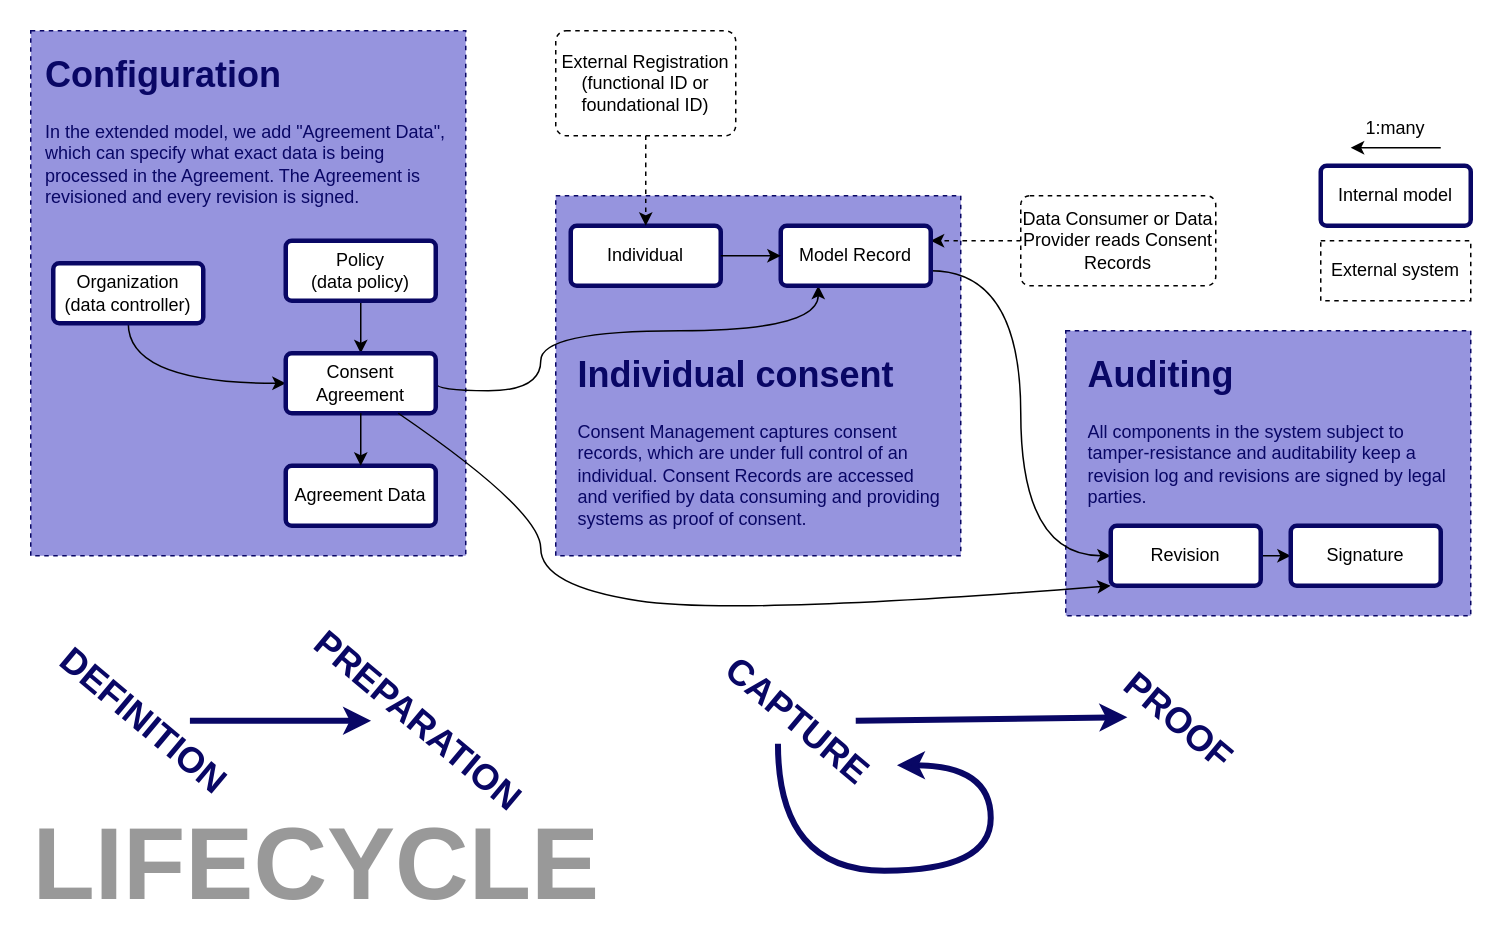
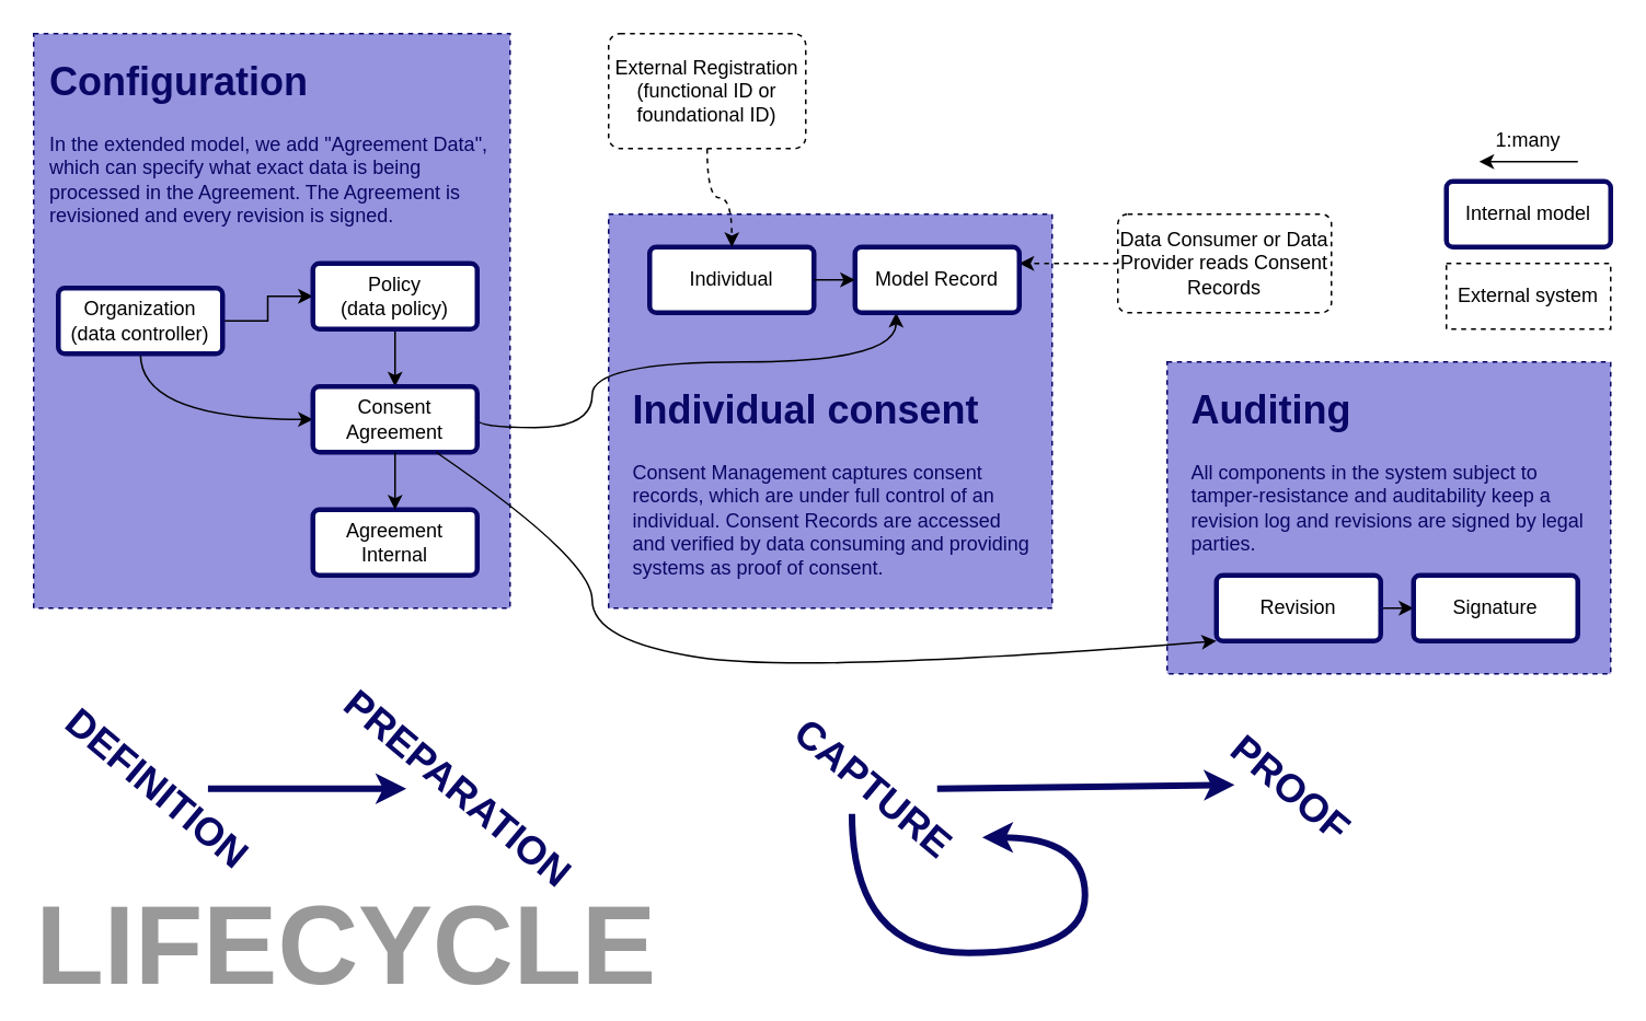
  <mxCell id="0" />
  <mxCell id="1" parent="0" />
  <mxCell id="2" value="" style="rounded=0;whiteSpace=wrap;html=1;dashed=1;strokeColor=#090765;strokeWidth=1;fillColor=#9694DE;" parent="1" vertex="1"><mxGeometry x="710" y="220" width="270" height="190" as="geometry" /></mxCell>
  <mxCell id="3" value="" style="rounded=0;whiteSpace=wrap;html=1;dashed=1;strokeColor=#090765;strokeWidth=1;fillColor=#9694DE;" parent="1" vertex="1"><mxGeometry x="370" y="130" width="270" height="240" as="geometry" /></mxCell>
  <mxCell id="4" value="" style="rounded=0;whiteSpace=wrap;html=1;dashed=1;strokeColor=#090765;strokeWidth=1;fillColor=#9694de;" parent="1" vertex="1"><mxGeometry x="20" y="20" width="290" height="350" as="geometry" /></mxCell>
+ <mxCell id="5" style="edgeStyle=orthogonalEdgeStyle;rounded=0;orthogonalLoop=1;jettySize=auto;html=1;entryX=0;entryY=0.5;entryDx=0;entryDy=0;" parent="1" source="7" target="9" edge="1"><mxGeometry relative="1" as="geometry" /></mxCell>
  <mxCell id="6" style="edgeStyle=orthogonalEdgeStyle;curved=1;rounded=0;orthogonalLoop=1;jettySize=auto;html=1;exitX=0.5;exitY=1;exitDx=0;exitDy=0;entryX=0;entryY=0.5;entryDx=0;entryDy=0;" parent="1" source="7" target="11" edge="1"><mxGeometry relative="1" as="geometry"><mxPoint x="110" y="250" as="targetPoint" /></mxGeometry></mxCell>
  <mxCell id="7" value="Organization&lt;br&gt;(data controller)" style="rounded=1;arcSize=10;whiteSpace=wrap;html=1;align=center;strokeWidth=3;strokeColor=#090765;" parent="1" vertex="1"><mxGeometry x="35" y="175" width="100" height="40" as="geometry" /></mxCell>
  <mxCell id="8" style="edgeStyle=orthogonalEdgeStyle;rounded=0;orthogonalLoop=1;jettySize=auto;html=1;entryX=0.5;entryY=0;entryDx=0;entryDy=0;curved=1;" parent="1" source="9" target="11" edge="1"><mxGeometry relative="1" as="geometry" /></mxCell>
  <mxCell id="9" value="Policy&lt;br&gt;(data policy)" style="rounded=1;arcSize=10;whiteSpace=wrap;html=1;align=center;strokeWidth=3;strokeColor=#090765;" parent="1" vertex="1"><mxGeometry x="190" y="160" width="100" height="40" as="geometry" /></mxCell>
  <mxCell id="10" style="edgeStyle=orthogonalEdgeStyle;curved=1;rounded=0;orthogonalLoop=1;jettySize=auto;html=1;exitX=1;exitY=0.5;exitDx=0;exitDy=0;entryX=0.25;entryY=1;entryDx=0;entryDy=0;" parent="1" source="11" target="16" edge="1"><mxGeometry relative="1" as="geometry"><Array as="points"><mxPoint x="360" y="260" /><mxPoint x="360" y="220" /><mxPoint x="545" y="220" /></Array></mxGeometry></mxCell>
  <mxCell id="11" value="Consent Agreement" style="rounded=1;arcSize=10;whiteSpace=wrap;html=1;align=center;strokeWidth=3;strokeColor=#090765;" parent="1" vertex="1"><mxGeometry x="190" y="235" width="100" height="40" as="geometry" /></mxCell>
  <mxCell id="12" style="edgeStyle=orthogonalEdgeStyle;curved=1;rounded=0;orthogonalLoop=1;jettySize=auto;html=1;entryX=1;entryY=0.25;entryDx=0;entryDy=0;dashed=1;" parent="1" source="13" target="16" edge="1"><mxGeometry relative="1" as="geometry" /></mxCell>
  <mxCell id="13" value="Data Consumer or Data Provider reads Consent Records" style="rounded=1;arcSize=10;whiteSpace=wrap;html=1;align=center;dashed=1;" parent="1" vertex="1"><mxGeometry x="680" y="130" width="130" height="60" as="geometry" /></mxCell>
- <mxCell id="14" value="Individual" style="rounded=1;arcSize=10;whiteSpace=wrap;html=1;align=center;strokeWidth=3;strokeColor=#090765;" parent="1" vertex="1"><mxGeometry x="380" y="150" width="100" height="40" as="geometry" /></mxCell>
- <mxCell id="15" style="edgeStyle=orthogonalEdgeStyle;rounded=0;orthogonalLoop=1;jettySize=auto;html=1;exitX=1;exitY=0.75;exitDx=0;exitDy=0;entryX=0;entryY=0.5;entryDx=0;entryDy=0;curved=1;" parent="1" source="16" target="27" edge="1"><mxGeometry relative="1" as="geometry" /></mxCell>
+ <mxCell id="14" value="Individual" style="rounded=1;arcSize=10;whiteSpace=wrap;html=1;align=center;strokeWidth=3;strokeColor=#090765;" parent="1" vertex="1"><mxGeometry x="395" y="150" width="100" height="40" as="geometry" /></mxCell>
  <mxCell id="16" value="Model Record" style="rounded=1;arcSize=10;whiteSpace=wrap;html=1;align=center;strokeWidth=3;strokeColor=#090765;" parent="1" vertex="1"><mxGeometry x="520" y="150" width="100" height="40" as="geometry" /></mxCell>
  <mxCell id="17" style="edgeStyle=orthogonalEdgeStyle;curved=1;rounded=0;orthogonalLoop=1;jettySize=auto;html=1;exitX=0.5;exitY=1;exitDx=0;exitDy=0;entryX=0.5;entryY=0;entryDx=0;entryDy=0;dashed=1;" parent="1" source="18" target="14" edge="1"><mxGeometry relative="1" as="geometry" /></mxCell>
  <mxCell id="18" value="External Registration&lt;br&gt;(functional ID or foundational ID)" style="rounded=1;arcSize=10;whiteSpace=wrap;html=1;align=center;dashed=1;" parent="1" vertex="1"><mxGeometry x="370" y="20" width="120" height="70" as="geometry" /></mxCell>
  <mxCell id="19" value="&lt;div&gt;External system&lt;/div&gt;" style="arcSize=10;whiteSpace=wrap;html=1;align=center;dashed=1;strokeColor=#000000;strokeWidth=1;rounded=0;" parent="1" vertex="1"><mxGeometry x="880" y="160" width="100" height="40" as="geometry" /></mxCell>
  <mxCell id="20" value="Internal model" style="rounded=1;arcSize=10;whiteSpace=wrap;html=1;align=center;strokeWidth=3;strokeColor=#090765;" parent="1" vertex="1"><mxGeometry x="880" y="110" width="100" height="40" as="geometry" /></mxCell>
  <mxCell id="21" value="&lt;h1&gt;Configuration&lt;/h1&gt;&lt;p&gt;In the extended model, we add &quot;Agreement Data&quot;, which can specify what exact data is being processed in the Agreement. The Agreement is revisioned and every revision is signed.&lt;br&gt;&lt;/p&gt;" style="text;html=1;strokeColor=none;fillColor=none;spacing=5;spacingTop=-20;whiteSpace=wrap;overflow=hidden;rounded=0;dashed=1;fontColor=#090765;" parent="1" vertex="1"><mxGeometry x="25" y="30" width="280" height="120" as="geometry" /></mxCell>
  <mxCell id="22" value="&lt;h1&gt;Individual consent&lt;br&gt;&lt;/h1&gt;&lt;p&gt;Consent Management captures consent records, which are under full control of an individual. Consent Records are accessed and verified by data consuming and providing systems as proof of consent.&lt;br&gt;&lt;/p&gt;" style="text;html=1;strokeColor=none;fillColor=none;spacing=5;spacingTop=-20;whiteSpace=wrap;overflow=hidden;rounded=0;dashed=1;fontColor=#090765;" parent="1" vertex="1"><mxGeometry x="380" y="230" width="250" height="130" as="geometry" /></mxCell>
  <mxCell id="23" value="" style="endArrow=classic;html=1;rounded=0;curved=1;" parent="1" edge="1"><mxGeometry width="50" height="50" relative="1" as="geometry"><mxPoint x="960" y="98" as="sourcePoint" /><mxPoint x="900" y="98" as="targetPoint" /></mxGeometry></mxCell>
  <mxCell id="24" value="1:many" style="text;html=1;strokeColor=none;fillColor=none;align=center;verticalAlign=middle;whiteSpace=wrap;rounded=0;dashed=1;" parent="1" vertex="1"><mxGeometry x="900" y="70" width="60" height="30" as="geometry" /></mxCell>
  <mxCell id="25" style="edgeStyle=orthogonalEdgeStyle;curved=1;rounded=0;orthogonalLoop=1;jettySize=auto;html=1;exitX=0.5;exitY=1;exitDx=0;exitDy=0;" parent="1" source="24" target="24" edge="1"><mxGeometry relative="1" as="geometry" /></mxCell>
  <mxCell id="26" style="edgeStyle=orthogonalEdgeStyle;rounded=0;orthogonalLoop=1;jettySize=auto;html=1;exitX=1;exitY=0.5;exitDx=0;exitDy=0;" parent="1" source="27" target="28" edge="1"><mxGeometry relative="1" as="geometry" /></mxCell>
  <mxCell id="27" value="Revision" style="rounded=1;arcSize=10;whiteSpace=wrap;html=1;align=center;strokeWidth=3;strokeColor=#090765;" parent="1" vertex="1"><mxGeometry x="740" y="350" width="100" height="40" as="geometry" /></mxCell>
  <mxCell id="28" value="Signature" style="rounded=1;arcSize=10;whiteSpace=wrap;html=1;align=center;strokeWidth=3;strokeColor=#090765;" parent="1" vertex="1"><mxGeometry x="860" y="350" width="100" height="40" as="geometry" /></mxCell>
- <mxCell id="29" value="Agreement Data" style="rounded=1;arcSize=10;whiteSpace=wrap;html=1;align=center;strokeWidth=3;strokeColor=#090765;" parent="1" vertex="1"><mxGeometry x="190" y="310" width="100" height="40" as="geometry" /></mxCell>
+ <mxCell id="29" value="Agreement Internal" style="rounded=1;arcSize=10;whiteSpace=wrap;html=1;align=center;strokeWidth=3;strokeColor=#090765;" parent="1" vertex="1"><mxGeometry x="190" y="310" width="100" height="40" as="geometry" /></mxCell>
  <mxCell id="30" value="" style="endArrow=classic;html=1;rounded=0;curved=1;exitX=0.5;exitY=1;exitDx=0;exitDy=0;entryX=0.5;entryY=0;entryDx=0;entryDy=0;" parent="1" source="11" target="29" edge="1"><mxGeometry width="50" height="50" relative="1" as="geometry"><mxPoint x="360" y="320" as="sourcePoint" /><mxPoint x="350" y="390" as="targetPoint" /></mxGeometry></mxCell>
  <mxCell id="31" value="" style="curved=1;endArrow=classic;html=1;rounded=0;exitX=0.75;exitY=1;exitDx=0;exitDy=0;entryX=0;entryY=1;entryDx=0;entryDy=0;" parent="1" source="11" target="27" edge="1"><mxGeometry width="50" height="50" relative="1" as="geometry"><mxPoint x="360" y="550" as="sourcePoint" /><mxPoint x="410" y="500" as="targetPoint" /><Array as="points"><mxPoint x="360" y="340" /><mxPoint x="360" y="390" /><mxPoint x="490" y="410" /></Array></mxGeometry></mxCell>
  <mxCell id="32" value="&lt;h1&gt;Auditing&lt;br&gt;&lt;/h1&gt;&lt;p&gt;All components in the system subject to tamper-resistance and auditability keep a revision log and revisions are signed by legal parties.&lt;br&gt;&lt;/p&gt;" style="text;html=1;strokeColor=none;fillColor=none;spacing=5;spacingTop=-20;whiteSpace=wrap;overflow=hidden;rounded=0;dashed=1;fontColor=#090765;" parent="1" vertex="1"><mxGeometry x="720" y="230" width="250" height="130" as="geometry" /></mxCell>
  <mxCell id="33" value="" style="edgeStyle=orthogonalEdgeStyle;curved=1;rounded=0;orthogonalLoop=1;jettySize=auto;html=1;fontColor=#3333FF;strokeWidth=4;strokeColor=#090765;" parent="1" source="34" target="35" edge="1"><mxGeometry relative="1" as="geometry" /></mxCell>
  <mxCell id="34" value="DEFINITION" style="text;strokeColor=none;fillColor=none;html=1;fontSize=24;fontStyle=1;verticalAlign=middle;align=center;fontColor=#090765;rotation=40;" parent="1" vertex="1"><mxGeometry x="20" y="460" width="150" height="40" as="geometry" /></mxCell>
  <mxCell id="35" value="PREPARATION" style="text;strokeColor=none;fillColor=none;html=1;fontSize=24;fontStyle=1;verticalAlign=middle;align=center;fontColor=#090765;rotation=40;" parent="1" vertex="1"><mxGeometry x="193" y="460" width="170" height="40" as="geometry" /></mxCell>
  <mxCell id="36" value="CAPTURE" style="text;strokeColor=none;fillColor=none;html=1;fontSize=24;fontStyle=1;verticalAlign=middle;align=center;fontColor=#090765;rotation=40;" parent="1" vertex="1"><mxGeometry x="461" y="460" width="140" height="40" as="geometry" /></mxCell>
  <mxCell id="37" style="edgeStyle=orthogonalEdgeStyle;curved=1;rounded=0;orthogonalLoop=1;jettySize=auto;html=1;exitX=0.5;exitY=1;exitDx=0;exitDy=0;fontColor=#3333FF;strokeColor=#090765;strokeWidth=4;entryX=1;entryY=0;entryDx=0;entryDy=0;" parent="1" source="36" target="36" edge="1"><mxGeometry relative="1" as="geometry"><Array as="points"><mxPoint x="518" y="580" /><mxPoint x="660" y="580" /><mxPoint x="660" y="510" /></Array><mxPoint x="610" y="570" as="targetPoint" /></mxGeometry></mxCell>
  <mxCell id="38" value="PROOF" style="text;strokeColor=none;fillColor=none;html=1;fontSize=24;fontStyle=1;verticalAlign=middle;align=center;fontColor=#090765;rotation=40;" parent="1" vertex="1"><mxGeometry x="730" y="460" width="110" height="40" as="geometry" /></mxCell>
  <mxCell id="39" value="LIFECYCLE" style="text;strokeColor=none;fillColor=none;html=1;fontSize=68;fontStyle=1;verticalAlign=middle;align=center;fontColor=#999999;" parent="1" vertex="1"><mxGeometry x="130" y="550" width="160" height="50" as="geometry" /></mxCell>
  <mxCell id="40" value="" style="endArrow=classic;html=1;rounded=0;fontSize=68;fontColor=#090765;strokeColor=#090765;strokeWidth=4;entryX=0.25;entryY=1;entryDx=0;entryDy=0;" parent="1" target="38" edge="1"><mxGeometry width="50" height="50" relative="1" as="geometry"><mxPoint x="570" y="480" as="sourcePoint" /><mxPoint x="700" y="480" as="targetPoint" /></mxGeometry></mxCell>
  <mxCell id="41" value="" style="endArrow=classic;html=1;rounded=0;fontSize=68;fontColor=#090765;strokeColor=#000000;strokeWidth=1;exitX=1;exitY=0.5;exitDx=0;exitDy=0;entryX=0;entryY=0.5;entryDx=0;entryDy=0;" parent="1" source="14" target="16" edge="1"><mxGeometry width="50" height="50" relative="1" as="geometry"><mxPoint x="500" y="230" as="sourcePoint" /><mxPoint x="550" y="180" as="targetPoint" /></mxGeometry></mxCell>
